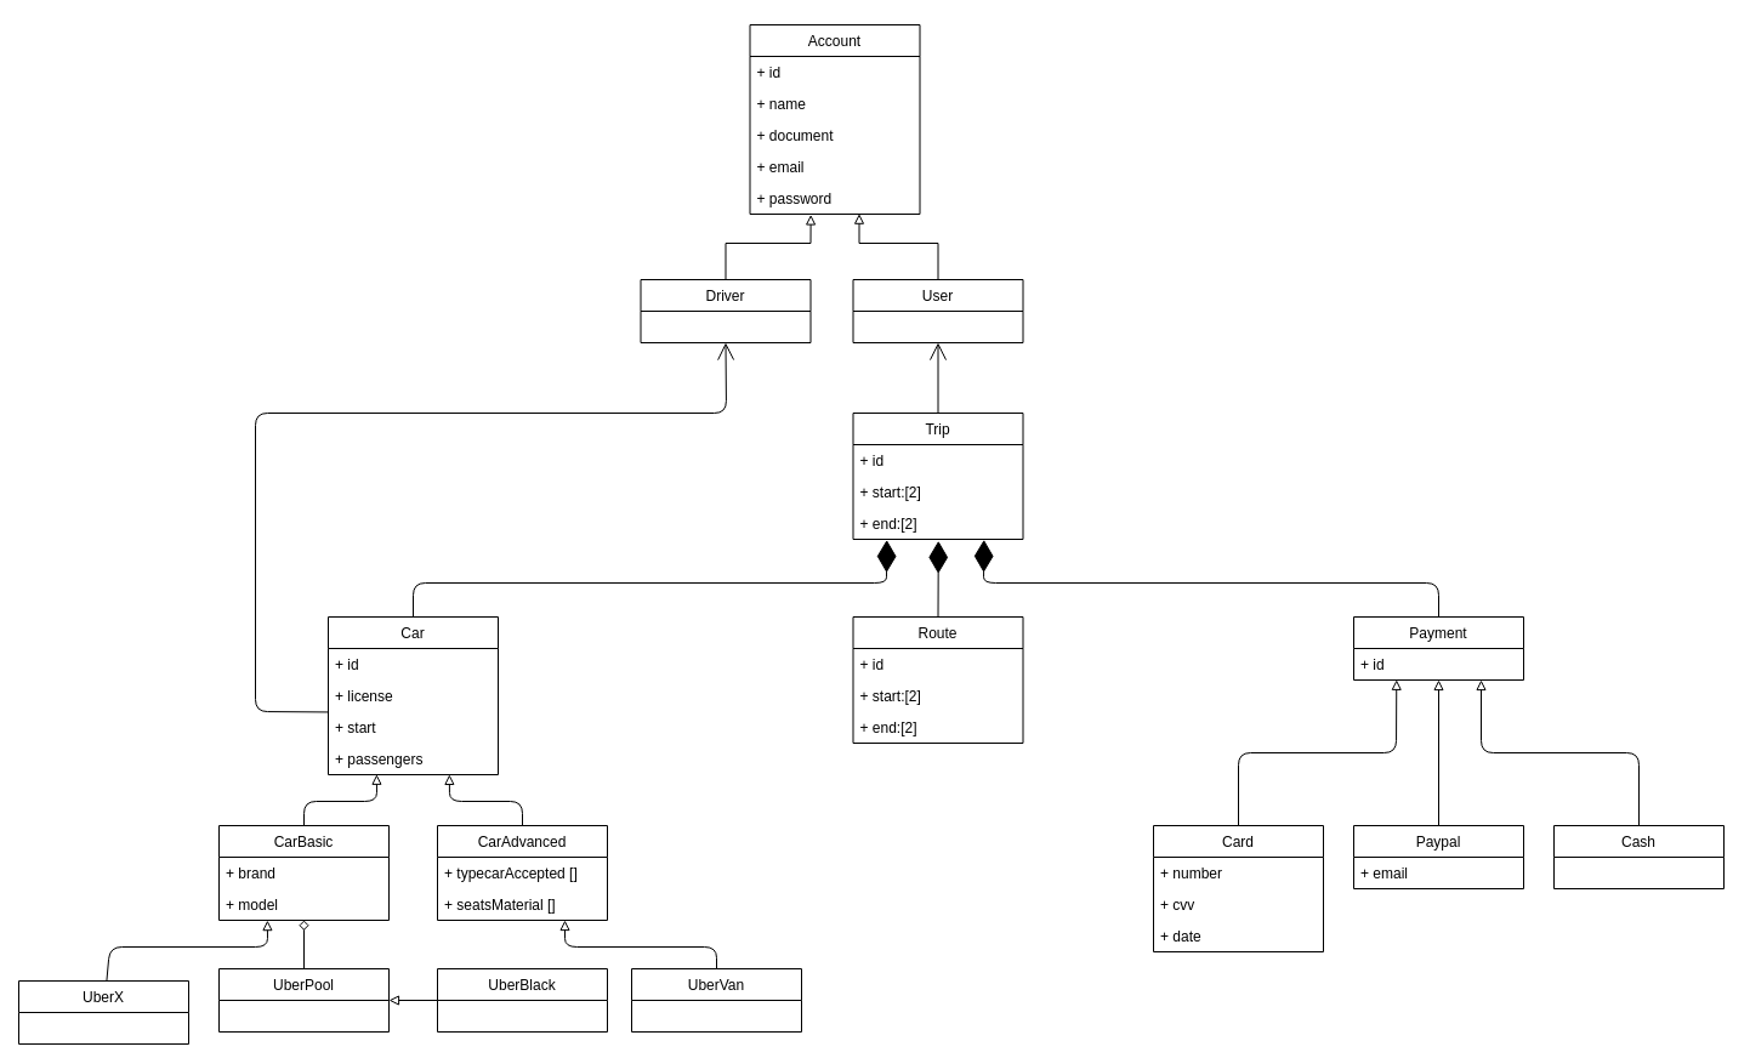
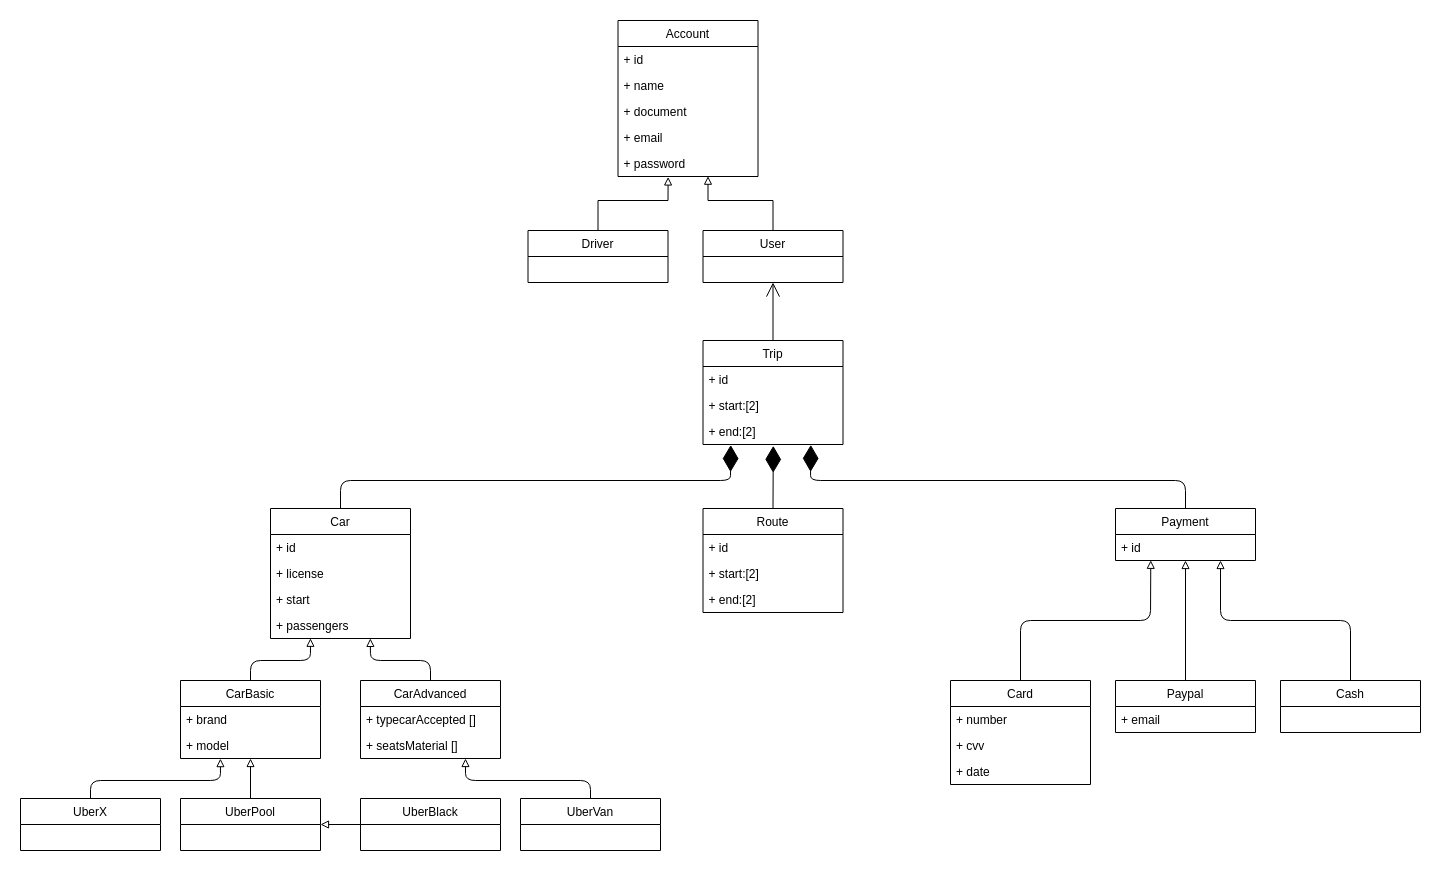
  <mxCell id="0" />
  <mxCell id="1" parent="0" />
  <mxCell id="2" style="edgeStyle=none;rounded=0;html=1;entryX=0.643;entryY=0.988;entryDx=0;entryDy=0;entryPerimeter=0;endArrow=block;endFill=0;" parent="1" source="3" target="33" edge="1"><mxGeometry relative="1" as="geometry"><Array as="points"><mxPoint x="772.5" y="200" /><mxPoint x="707.5" y="200" /></Array></mxGeometry></mxCell>
  <mxCell id="3" value="User" style="swimlane;fontStyle=0;childLayout=stackLayout;horizontal=1;startSize=26;fillColor=none;horizontalStack=0;resizeParent=1;resizeParentMax=0;resizeLast=0;collapsible=1;marginBottom=0;" parent="1" vertex="1"><mxGeometry x="702.5" y="230" width="140" height="52" as="geometry" /></mxCell>
  <mxCell id="4" style="edgeStyle=none;html=1;exitX=0.5;exitY=0;exitDx=0;exitDy=0;entryX=0.358;entryY=1.018;entryDx=0;entryDy=0;rounded=0;endArrow=block;endFill=0;entryPerimeter=0;" parent="1" source="5" target="33" edge="1"><mxGeometry relative="1" as="geometry"><Array as="points"><mxPoint x="597.5" y="200" /><mxPoint x="667.5" y="200" /></Array></mxGeometry></mxCell>
  <mxCell id="5" value="Driver" style="swimlane;fontStyle=0;childLayout=stackLayout;horizontal=1;startSize=26;fillColor=none;horizontalStack=0;resizeParent=1;resizeParentMax=0;resizeLast=0;collapsible=1;marginBottom=0;" parent="1" vertex="1"><mxGeometry x="527.5" y="230" width="140" height="52" as="geometry" /></mxCell>
  <mxCell id="6" style="edgeStyle=none;html=1;entryX=0.285;entryY=1.004;entryDx=0;entryDy=0;entryPerimeter=0;endArrow=block;endFill=0;" edge="1" parent="1" source="7" target="46"><mxGeometry relative="1" as="geometry"><Array as="points"><mxPoint x="90" y="780" /><mxPoint x="220" y="780" /></Array></mxGeometry></mxCell>
- <mxCell id="7" value="UberX" style="swimlane;fontStyle=0;childLayout=stackLayout;horizontal=1;startSize=26;fillColor=none;horizontalStack=0;resizeParent=1;resizeParentMax=0;resizeLast=0;collapsible=1;marginBottom=0;" parent="1" vertex="1"><mxGeometry x="15" y="808" width="140" height="52" as="geometry" /></mxCell>
- <mxCell id="8" style="edgeStyle=none;html=1;entryX=0.5;entryY=1;entryDx=0;entryDy=0;endArrow=diamond;endFill=0;" edge="1" parent="1" source="9" target="44"><mxGeometry relative="1" as="geometry" /></mxCell>
+ <mxCell id="7" value="UberX" style="swimlane;fontStyle=0;childLayout=stackLayout;horizontal=1;startSize=26;fillColor=none;horizontalStack=0;resizeParent=1;resizeParentMax=0;resizeLast=0;collapsible=1;marginBottom=0;" parent="1" vertex="1"><mxGeometry x="20" y="798" width="140" height="52" as="geometry" /></mxCell>
+ <mxCell id="8" style="edgeStyle=none;html=1;entryX=0.5;entryY=1;entryDx=0;entryDy=0;endArrow=block;endFill=0;" edge="1" parent="1" source="9" target="44"><mxGeometry relative="1" as="geometry" /></mxCell>
  <mxCell id="9" value="UberPool" style="swimlane;fontStyle=0;childLayout=stackLayout;horizontal=1;startSize=26;fillColor=none;horizontalStack=0;resizeParent=1;resizeParentMax=0;resizeLast=0;collapsible=1;marginBottom=0;" parent="1" vertex="1"><mxGeometry x="180" y="798" width="140" height="52" as="geometry"><mxRectangle x="230" y="280" width="90" height="30" as="alternateBounds" /></mxGeometry></mxCell>
  <mxCell id="10" style="edgeStyle=none;html=1;endArrow=block;endFill=0;" edge="1" parent="1" source="11" target="9"><mxGeometry relative="1" as="geometry"><mxPoint x="430" y="760" as="targetPoint" /></mxGeometry></mxCell>
  <mxCell id="11" value="UberBlack" style="swimlane;fontStyle=0;childLayout=stackLayout;horizontal=1;startSize=26;fillColor=none;horizontalStack=0;resizeParent=1;resizeParentMax=0;resizeLast=0;collapsible=1;marginBottom=0;" parent="1" vertex="1"><mxGeometry x="360" y="798" width="140" height="52" as="geometry" /></mxCell>
  <mxCell id="12" style="edgeStyle=none;html=1;entryX=0.75;entryY=1;entryDx=0;entryDy=0;endArrow=block;endFill=0;" edge="1" parent="1" source="13" target="40"><mxGeometry relative="1" as="geometry"><Array as="points"><mxPoint x="590" y="780" /><mxPoint x="465" y="780" /></Array></mxGeometry></mxCell>
  <mxCell id="13" value="UberVan" style="swimlane;fontStyle=0;childLayout=stackLayout;horizontal=1;startSize=26;fillColor=none;horizontalStack=0;resizeParent=1;resizeParentMax=0;resizeLast=0;collapsible=1;marginBottom=0;" parent="1" vertex="1"><mxGeometry x="520" y="798" width="140" height="52" as="geometry" /></mxCell>
  <mxCell id="14" value="Route" style="swimlane;fontStyle=0;childLayout=stackLayout;horizontal=1;startSize=26;fillColor=none;horizontalStack=0;resizeParent=1;resizeParentMax=0;resizeLast=0;collapsible=1;marginBottom=0;" parent="1" vertex="1"><mxGeometry x="702.5" y="508" width="140" height="104" as="geometry" /></mxCell>
  <mxCell id="15" value="+ id" style="text;strokeColor=none;fillColor=none;align=left;verticalAlign=top;spacingLeft=4;spacingRight=4;overflow=hidden;rotatable=0;points=[[0,0.5],[1,0.5]];portConstraint=eastwest;" parent="14" vertex="1"><mxGeometry y="26" width="140" height="26" as="geometry" /></mxCell>
  <mxCell id="16" value="+ start:[2]" style="text;strokeColor=none;fillColor=none;align=left;verticalAlign=top;spacingLeft=4;spacingRight=4;overflow=hidden;rotatable=0;points=[[0,0.5],[1,0.5]];portConstraint=eastwest;" parent="14" vertex="1"><mxGeometry y="52" width="140" height="26" as="geometry" /></mxCell>
  <mxCell id="17" value="+ end:[2]" style="text;strokeColor=none;fillColor=none;align=left;verticalAlign=top;spacingLeft=4;spacingRight=4;overflow=hidden;rotatable=0;points=[[0,0.5],[1,0.5]];portConstraint=eastwest;" parent="14" vertex="1"><mxGeometry y="78" width="140" height="26" as="geometry" /></mxCell>
  <mxCell id="18" style="edgeStyle=none;html=1;endArrow=block;endFill=0;entryX=0.252;entryY=0.993;entryDx=0;entryDy=0;entryPerimeter=0;exitX=0.5;exitY=0;exitDx=0;exitDy=0;" edge="1" parent="1" source="19" target="52"><mxGeometry relative="1" as="geometry"><mxPoint x="1060" y="590" as="targetPoint" /><Array as="points"><mxPoint x="1020" y="620" /><mxPoint x="1150" y="620" /></Array></mxGeometry></mxCell>
  <mxCell id="19" value="Card" style="swimlane;fontStyle=0;childLayout=stackLayout;horizontal=1;startSize=26;fillColor=none;horizontalStack=0;resizeParent=1;resizeParentMax=0;resizeLast=0;collapsible=1;marginBottom=0;" parent="1" vertex="1"><mxGeometry x="950" y="680" width="140" height="104" as="geometry" /></mxCell>
  <mxCell id="20" value="+ number&#10;" style="text;strokeColor=none;fillColor=none;align=left;verticalAlign=top;spacingLeft=4;spacingRight=4;overflow=hidden;rotatable=0;points=[[0,0.5],[1,0.5]];portConstraint=eastwest;" parent="19" vertex="1"><mxGeometry y="26" width="140" height="26" as="geometry" /></mxCell>
  <mxCell id="21" value="+ cvv" style="text;strokeColor=none;fillColor=none;align=left;verticalAlign=top;spacingLeft=4;spacingRight=4;overflow=hidden;rotatable=0;points=[[0,0.5],[1,0.5]];portConstraint=eastwest;" parent="19" vertex="1"><mxGeometry y="52" width="140" height="26" as="geometry" /></mxCell>
  <mxCell id="22" value="+ date" style="text;strokeColor=none;fillColor=none;align=left;verticalAlign=top;spacingLeft=4;spacingRight=4;overflow=hidden;rotatable=0;points=[[0,0.5],[1,0.5]];portConstraint=eastwest;" parent="19" vertex="1"><mxGeometry y="78" width="140" height="26" as="geometry" /></mxCell>
  <mxCell id="23" style="edgeStyle=none;html=1;entryX=0.5;entryY=1;entryDx=0;entryDy=0;entryPerimeter=0;endArrow=block;endFill=0;" edge="1" parent="1" source="24" target="52"><mxGeometry relative="1" as="geometry" /></mxCell>
  <mxCell id="24" value="Paypal" style="swimlane;fontStyle=0;childLayout=stackLayout;horizontal=1;startSize=26;fillColor=none;horizontalStack=0;resizeParent=1;resizeParentMax=0;resizeLast=0;collapsible=1;marginBottom=0;" parent="1" vertex="1"><mxGeometry x="1115" y="680" width="140" height="52" as="geometry" /></mxCell>
  <mxCell id="25" value="+ email&#10;" style="text;strokeColor=none;fillColor=none;align=left;verticalAlign=top;spacingLeft=4;spacingRight=4;overflow=hidden;rotatable=0;points=[[0,0.5],[1,0.5]];portConstraint=eastwest;" parent="24" vertex="1"><mxGeometry y="26" width="140" height="26" as="geometry" /></mxCell>
  <mxCell id="26" style="edgeStyle=none;html=1;entryX=0.75;entryY=1;entryDx=0;entryDy=0;entryPerimeter=0;endArrow=block;endFill=0;" edge="1" parent="1" source="27" target="52"><mxGeometry relative="1" as="geometry"><Array as="points"><mxPoint x="1350" y="620" /><mxPoint x="1220" y="620" /></Array></mxGeometry></mxCell>
  <mxCell id="27" value="Cash" style="swimlane;fontStyle=0;childLayout=stackLayout;horizontal=1;startSize=26;fillColor=none;horizontalStack=0;resizeParent=1;resizeParentMax=0;resizeLast=0;collapsible=1;marginBottom=0;" parent="1" vertex="1"><mxGeometry x="1280" y="680" width="140" height="52" as="geometry" /></mxCell>
  <mxCell id="28" value="Account" style="swimlane;fontStyle=0;childLayout=stackLayout;horizontal=1;startSize=26;fillColor=none;horizontalStack=0;resizeParent=1;resizeParentMax=0;resizeLast=0;collapsible=1;marginBottom=0;" parent="1" vertex="1"><mxGeometry x="617.5" y="20" width="140" height="156" as="geometry" /></mxCell>
  <mxCell id="29" value="+ id" style="text;strokeColor=none;fillColor=none;align=left;verticalAlign=top;spacingLeft=4;spacingRight=4;overflow=hidden;rotatable=0;points=[[0,0.5],[1,0.5]];portConstraint=eastwest;" parent="28" vertex="1"><mxGeometry y="26" width="140" height="26" as="geometry" /></mxCell>
  <mxCell id="30" value="+ name&#10;" style="text;strokeColor=none;fillColor=none;align=left;verticalAlign=top;spacingLeft=4;spacingRight=4;overflow=hidden;rotatable=0;points=[[0,0.5],[1,0.5]];portConstraint=eastwest;" parent="28" vertex="1"><mxGeometry y="52" width="140" height="26" as="geometry" /></mxCell>
  <mxCell id="31" value="+ document" style="text;strokeColor=none;fillColor=none;align=left;verticalAlign=top;spacingLeft=4;spacingRight=4;overflow=hidden;rotatable=0;points=[[0,0.5],[1,0.5]];portConstraint=eastwest;" parent="28" vertex="1"><mxGeometry y="78" width="140" height="26" as="geometry" /></mxCell>
  <mxCell id="32" value="+ email" style="text;strokeColor=none;fillColor=none;align=left;verticalAlign=top;spacingLeft=4;spacingRight=4;overflow=hidden;rotatable=0;points=[[0,0.5],[1,0.5]];portConstraint=eastwest;" parent="28" vertex="1"><mxGeometry y="104" width="140" height="26" as="geometry" /></mxCell>
  <mxCell id="33" value="+ password" style="text;strokeColor=none;fillColor=none;align=left;verticalAlign=top;spacingLeft=4;spacingRight=4;overflow=hidden;rotatable=0;points=[[0,0.5],[1,0.5]];portConstraint=eastwest;" parent="28" vertex="1"><mxGeometry y="130" width="140" height="26" as="geometry" /></mxCell>
  <mxCell id="34" value="Car" style="swimlane;fontStyle=0;childLayout=stackLayout;horizontal=1;startSize=26;fillColor=none;horizontalStack=0;resizeParent=1;resizeParentMax=0;resizeLast=0;collapsible=1;marginBottom=0;" parent="1" vertex="1"><mxGeometry x="270" y="508" width="140" height="130" as="geometry" /></mxCell>
  <mxCell id="35" value="+ id" style="text;strokeColor=none;fillColor=none;align=left;verticalAlign=top;spacingLeft=4;spacingRight=4;overflow=hidden;rotatable=0;points=[[0,0.5],[1,0.5]];portConstraint=eastwest;" parent="34" vertex="1"><mxGeometry y="26" width="140" height="26" as="geometry" /></mxCell>
  <mxCell id="36" value="+ license" style="text;strokeColor=none;fillColor=none;align=left;verticalAlign=top;spacingLeft=4;spacingRight=4;overflow=hidden;rotatable=0;points=[[0,0.5],[1,0.5]];portConstraint=eastwest;" parent="34" vertex="1"><mxGeometry y="52" width="140" height="26" as="geometry" /></mxCell>
  <mxCell id="37" value="+ start&#10;" style="text;strokeColor=none;fillColor=none;align=left;verticalAlign=top;spacingLeft=4;spacingRight=4;overflow=hidden;rotatable=0;points=[[0,0.5],[1,0.5]];portConstraint=eastwest;" parent="34" vertex="1"><mxGeometry y="78" width="140" height="26" as="geometry" /></mxCell>
  <mxCell id="38" value="+ passengers" style="text;strokeColor=none;fillColor=none;align=left;verticalAlign=top;spacingLeft=4;spacingRight=4;overflow=hidden;rotatable=0;points=[[0,0.5],[1,0.5]];portConstraint=eastwest;" parent="34" vertex="1"><mxGeometry y="104" width="140" height="26" as="geometry" /></mxCell>
  <mxCell id="39" style="edgeStyle=none;html=1;endArrow=block;endFill=0;entryX=0.713;entryY=0.996;entryDx=0;entryDy=0;entryPerimeter=0;" edge="1" parent="1" source="40" target="38"><mxGeometry relative="1" as="geometry"><mxPoint x="370" y="640" as="targetPoint" /><Array as="points"><mxPoint x="430" y="660" /><mxPoint x="370" y="660" /></Array></mxGeometry></mxCell>
  <mxCell id="40" value="CarAdvanced" style="swimlane;fontStyle=0;childLayout=stackLayout;horizontal=1;startSize=26;fillColor=none;horizontalStack=0;resizeParent=1;resizeParentMax=0;resizeLast=0;collapsible=1;marginBottom=0;" parent="1" vertex="1"><mxGeometry x="360" y="680" width="140" height="78" as="geometry" /></mxCell>
  <mxCell id="41" value="+ typecarAccepted []" style="text;strokeColor=none;fillColor=none;align=left;verticalAlign=top;spacingLeft=4;spacingRight=4;overflow=hidden;rotatable=0;points=[[0,0.5],[1,0.5]];portConstraint=eastwest;" parent="40" vertex="1"><mxGeometry y="26" width="140" height="26" as="geometry" /></mxCell>
  <mxCell id="42" value="+ seatsMaterial []" style="text;strokeColor=none;fillColor=none;align=left;verticalAlign=top;spacingLeft=4;spacingRight=4;overflow=hidden;rotatable=0;points=[[0,0.5],[1,0.5]];portConstraint=eastwest;" parent="40" vertex="1"><mxGeometry y="52" width="140" height="26" as="geometry" /></mxCell>
  <mxCell id="43" style="edgeStyle=none;html=1;endArrow=block;endFill=0;entryX=0.285;entryY=0.991;entryDx=0;entryDy=0;entryPerimeter=0;" edge="1" parent="1" source="44" target="38"><mxGeometry relative="1" as="geometry"><mxPoint x="310" y="640" as="targetPoint" /><Array as="points"><mxPoint x="250" y="660" /><mxPoint x="310" y="660" /></Array></mxGeometry></mxCell>
  <mxCell id="44" value="CarBasic" style="swimlane;fontStyle=0;childLayout=stackLayout;horizontal=1;startSize=26;fillColor=none;horizontalStack=0;resizeParent=1;resizeParentMax=0;resizeLast=0;collapsible=1;marginBottom=0;" parent="1" vertex="1"><mxGeometry x="180" y="680" width="140" height="78" as="geometry" /></mxCell>
  <mxCell id="45" value="+ brand" style="text;strokeColor=none;fillColor=none;align=left;verticalAlign=top;spacingLeft=4;spacingRight=4;overflow=hidden;rotatable=0;points=[[0,0.5],[1,0.5]];portConstraint=eastwest;" parent="44" vertex="1"><mxGeometry y="26" width="140" height="26" as="geometry" /></mxCell>
  <mxCell id="46" value="+ model" style="text;strokeColor=none;fillColor=none;align=left;verticalAlign=top;spacingLeft=4;spacingRight=4;overflow=hidden;rotatable=0;points=[[0,0.5],[1,0.5]];portConstraint=eastwest;" parent="44" vertex="1"><mxGeometry y="52" width="140" height="26" as="geometry" /></mxCell>
  <mxCell id="47" value="Trip" style="swimlane;fontStyle=0;childLayout=stackLayout;horizontal=1;startSize=26;fillColor=none;horizontalStack=0;resizeParent=1;resizeParentMax=0;resizeLast=0;collapsible=1;marginBottom=0;" vertex="1" parent="1"><mxGeometry x="702.5" y="340" width="140" height="104" as="geometry" /></mxCell>
  <mxCell id="48" value="+ id" style="text;strokeColor=none;fillColor=none;align=left;verticalAlign=top;spacingLeft=4;spacingRight=4;overflow=hidden;rotatable=0;points=[[0,0.5],[1,0.5]];portConstraint=eastwest;" vertex="1" parent="47"><mxGeometry y="26" width="140" height="26" as="geometry" /></mxCell>
  <mxCell id="49" value="+ start:[2]" style="text;strokeColor=none;fillColor=none;align=left;verticalAlign=top;spacingLeft=4;spacingRight=4;overflow=hidden;rotatable=0;points=[[0,0.5],[1,0.5]];portConstraint=eastwest;" vertex="1" parent="47"><mxGeometry y="52" width="140" height="26" as="geometry" /></mxCell>
  <mxCell id="50" value="+ end:[2]" style="text;strokeColor=none;fillColor=none;align=left;verticalAlign=top;spacingLeft=4;spacingRight=4;overflow=hidden;rotatable=0;points=[[0,0.5],[1,0.5]];portConstraint=eastwest;" vertex="1" parent="47"><mxGeometry y="78" width="140" height="26" as="geometry" /></mxCell>
  <mxCell id="51" value="Payment" style="swimlane;fontStyle=0;childLayout=stackLayout;horizontal=1;startSize=26;fillColor=none;horizontalStack=0;resizeParent=1;resizeParentMax=0;resizeLast=0;collapsible=1;marginBottom=0;" vertex="1" parent="1"><mxGeometry x="1115" y="508" width="140" height="52" as="geometry" /></mxCell>
  <mxCell id="52" value="+ id" style="text;strokeColor=none;fillColor=none;align=left;verticalAlign=top;spacingLeft=4;spacingRight=4;overflow=hidden;rotatable=0;points=[[0,0.5],[1,0.5]];portConstraint=eastwest;" vertex="1" parent="51"><mxGeometry y="26" width="140" height="26" as="geometry" /></mxCell>
  <mxCell id="53" value="" style="endArrow=diamondThin;endFill=1;endSize=24;html=1;exitX=0.5;exitY=0;exitDx=0;exitDy=0;entryX=0.77;entryY=1.015;entryDx=0;entryDy=0;entryPerimeter=0;" edge="1" parent="1" source="51" target="50"><mxGeometry width="160" relative="1" as="geometry"><mxPoint x="640" y="510" as="sourcePoint" /><mxPoint x="810" y="450" as="targetPoint" /><Array as="points"><mxPoint x="1185" y="480" /><mxPoint x="810" y="480" /></Array></mxGeometry></mxCell>
  <mxCell id="54" value="" style="endArrow=diamondThin;endFill=1;endSize=24;html=1;exitX=0.5;exitY=0;exitDx=0;exitDy=0;entryX=0.502;entryY=1.053;entryDx=0;entryDy=0;entryPerimeter=0;" edge="1" parent="1" source="14" target="50"><mxGeometry width="160" relative="1" as="geometry"><mxPoint x="890" y="570" as="sourcePoint" /><mxPoint x="1050" y="570" as="targetPoint" /></mxGeometry></mxCell>
  <mxCell id="55" value="" style="endArrow=diamondThin;endFill=1;endSize=24;html=1;exitX=0.5;exitY=0;exitDx=0;exitDy=0;entryX=0.198;entryY=1.021;entryDx=0;entryDy=0;entryPerimeter=0;" edge="1" parent="1" source="34" target="50"><mxGeometry width="160" relative="1" as="geometry"><mxPoint x="410" y="450" as="sourcePoint" /><mxPoint x="730" y="450" as="targetPoint" /><Array as="points"><mxPoint x="340" y="480" /><mxPoint x="730" y="480" /></Array></mxGeometry></mxCell>
  <mxCell id="56" value="" style="endArrow=open;endFill=1;endSize=12;html=1;exitX=0.5;exitY=0;exitDx=0;exitDy=0;entryX=0.5;entryY=1;entryDx=0;entryDy=0;" edge="1" parent="1" source="47" target="3"><mxGeometry width="160" relative="1" as="geometry"><mxPoint x="860" y="310" as="sourcePoint" /><mxPoint x="1020" y="310" as="targetPoint" /></mxGeometry></mxCell>
- <mxCell id="57" value="" style="endArrow=open;endFill=1;endSize=12;html=1;exitX=-0.001;exitY=1.017;exitDx=0;exitDy=0;exitPerimeter=0;entryX=0.5;entryY=1;entryDx=0;entryDy=0;" edge="1" parent="1" source="36" target="5"><mxGeometry width="160" relative="1" as="geometry"><mxPoint x="190" y="530" as="sourcePoint" /><mxPoint x="180" y="300" as="targetPoint" /><Array as="points"><mxPoint x="210" y="586" /><mxPoint x="210" y="340" /><mxPoint x="598" y="340" /></Array></mxGeometry></mxCell>
